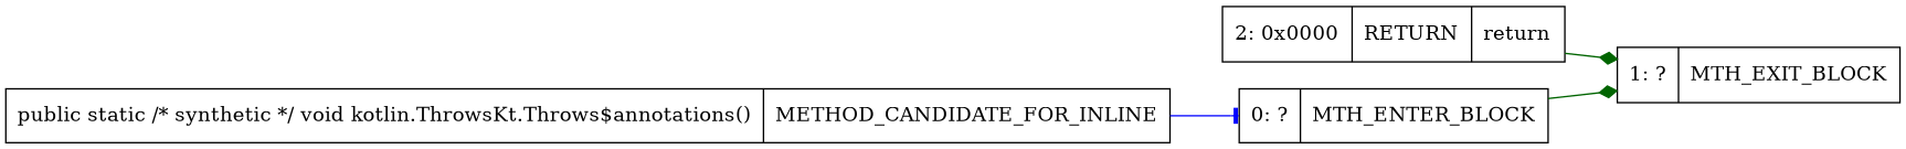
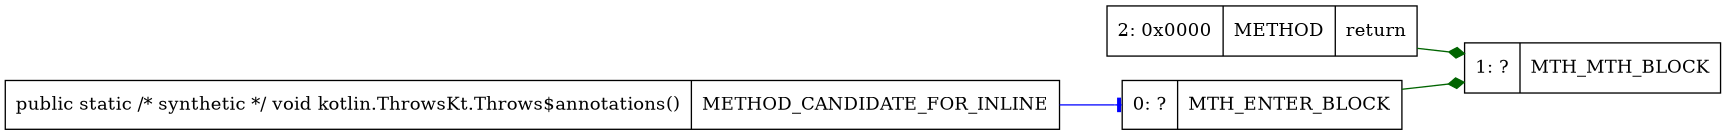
  digraph {
    rankdir=LR
    node [shape=record]
    edge [arrowhead=diamond color=darkgreen]
    n1 [label="{0\:\ ?|MTH_ENTER_BLOCK\l}"]
-   n2 [label="{1\:\ ?|MTH_EXIT_BLOCK\l}"]
-   n3 [label="{2\:\ 0x0000|RETURN\l|return\l}"]
+   n2 [label="{1\:\ ?|MTH_MTH_BLOCK\l}"]
+   n3 [label="{2\:\ 0x0000|METHOD\l|return\l}"]
    n4 [label="{public static \/* synthetic *\/ void kotlin.ThrowsKt.Throws$annotations()  | METHOD_CANDIDATE_FOR_INLINE\l}"]
    n1 -> n2
    n3 -> n2
    n4 -> n1 [arrowhead=tee color=blue]
  }
